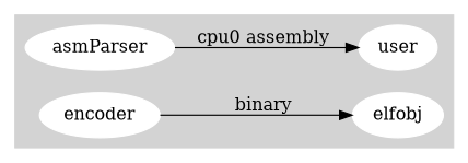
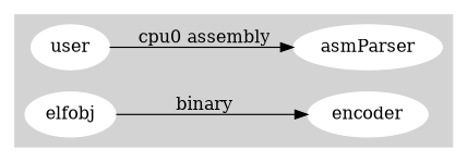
  digraph {
    rankdir=LR
    node [color=white style=filled]
    user
    asmParser
    encoder
    elfobj
    subgraph cluster_1 {
      color=lightgrey
      style=filled
      user
      asmParser
      encoder
      elfobj
    }
-   asmParser -> user [label="cpu0 assembly"]
-   encoder -> elfobj [label=binary]
+   user -> asmParser [label="cpu0 assembly"]
+   elfobj -> encoder [label=binary]
  }
